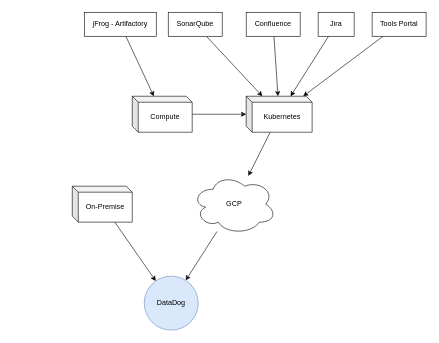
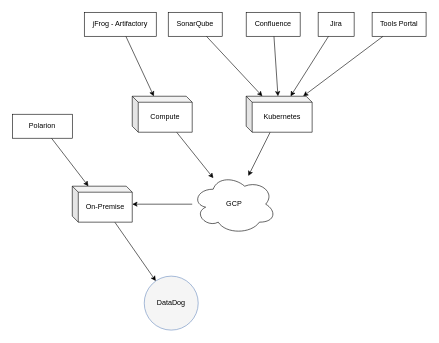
  <mxCell id="0" />
  <mxCell id="1" parent="0" />
- <mxCell id="2" value="DataDog" style="ellipse;whiteSpace=wrap;html=1;aspect=fixed;fillColor=#dae8fc;strokeColor=#6c8ebf;" vertex="1" parent="1"><mxGeometry x="240" y="460" width="90" height="90" as="geometry" /></mxCell>
- <mxCell id="3" style="rounded=0;orthogonalLoop=1;jettySize=auto;html=1;" edge="1" parent="1" source="4" target="2"><mxGeometry relative="1" as="geometry" /></mxCell>
+ <mxCell id="2" value="DataDog" style="ellipse;whiteSpace=wrap;html=1;aspect=fixed;fillColor=#f5f5f5;strokeColor=#6c8ebf;" vertex="1" parent="1"><mxGeometry x="240" y="460" width="90" height="90" as="geometry" /></mxCell>
+ <mxCell id="3" style="rounded=0;orthogonalLoop=1;jettySize=auto;html=1;" edge="1" parent="1" source="4" target="22"><mxGeometry relative="1" as="geometry" /></mxCell>
  <mxCell id="4" value="GCP" style="ellipse;shape=cloud;whiteSpace=wrap;html=1;" vertex="1" parent="1"><mxGeometry x="320" y="290" width="140" height="100" as="geometry" /></mxCell>
  <mxCell id="5" style="rounded=0;orthogonalLoop=1;jettySize=auto;html=1;" edge="1" parent="1" source="6" target="18"><mxGeometry relative="1" as="geometry" /></mxCell>
  <mxCell id="6" value="SonarQube" style="shape=label;whiteSpace=wrap;html=1;boundedLbl=1;backgroundOutline=1;darkOpacity=0.05;darkOpacity2=0.1;rounded=0;" vertex="1" parent="1"><mxGeometry x="280" y="20" width="90" height="40" as="geometry" /></mxCell>
  <mxCell id="7" style="rounded=0;orthogonalLoop=1;jettySize=auto;html=1;" edge="1" parent="1" source="8" target="18"><mxGeometry relative="1" as="geometry" /></mxCell>
  <mxCell id="8" value="Confluence" style="shape=label;whiteSpace=wrap;html=1;boundedLbl=1;backgroundOutline=1;darkOpacity=0.05;darkOpacity2=0.1;rounded=0;" vertex="1" parent="1"><mxGeometry x="410" y="20" width="90" height="40" as="geometry" /></mxCell>
  <mxCell id="9" style="rounded=0;orthogonalLoop=1;jettySize=auto;html=1;" edge="1" parent="1" source="10" target="18"><mxGeometry relative="1" as="geometry" /></mxCell>
  <mxCell id="10" value="Jira" style="shape=label;whiteSpace=wrap;html=1;boundedLbl=1;backgroundOutline=1;darkOpacity=0.05;darkOpacity2=0.1;rounded=0;" vertex="1" parent="1"><mxGeometry x="530" y="20" width="60" height="40" as="geometry" /></mxCell>
  <mxCell id="11" style="rounded=0;orthogonalLoop=1;jettySize=auto;html=1;" edge="1" parent="1" source="12" target="18"><mxGeometry relative="1" as="geometry" /></mxCell>
  <mxCell id="12" value="Tools Portal" style="shape=label;whiteSpace=wrap;html=1;boundedLbl=1;backgroundOutline=1;darkOpacity=0.05;darkOpacity2=0.1;rounded=0;" vertex="1" parent="1"><mxGeometry x="620" y="20" width="90" height="40" as="geometry" /></mxCell>
+ <mxCell id="13" style="rounded=0;orthogonalLoop=1;jettySize=auto;html=1;" edge="1" parent="1" source="14" target="22"><mxGeometry relative="1" as="geometry" /></mxCell>
+ <mxCell id="14" value="Polarion" style="shape=label;whiteSpace=wrap;html=1;boundedLbl=1;backgroundOutline=1;darkOpacity=0.05;darkOpacity2=0.1;rounded=0;" vertex="1" parent="1"><mxGeometry x="20" y="190" width="100" height="40" as="geometry" /></mxCell>
  <mxCell id="15" style="rounded=0;orthogonalLoop=1;jettySize=auto;html=1;" edge="1" parent="1" source="16" target="20"><mxGeometry relative="1" as="geometry" /></mxCell>
  <mxCell id="16" value="jFrog - Artifactory" style="shape=label;whiteSpace=wrap;html=1;boundedLbl=1;backgroundOutline=1;darkOpacity=0.05;darkOpacity2=0.1;rounded=0;" vertex="1" parent="1"><mxGeometry x="140" y="20" width="120" height="40" as="geometry" /></mxCell>
  <mxCell id="17" style="rounded=0;orthogonalLoop=1;jettySize=auto;html=1;" edge="1" parent="1" source="18" target="4"><mxGeometry relative="1" as="geometry" /></mxCell>
  <mxCell id="18" value="Kubernetes" style="shape=cube;whiteSpace=wrap;html=1;boundedLbl=1;backgroundOutline=1;darkOpacity=0.05;darkOpacity2=0.1;size=10;" vertex="1" parent="1"><mxGeometry x="410" y="160" width="110" height="60" as="geometry" /></mxCell>
- <mxCell id="19" style="rounded=0;orthogonalLoop=1;jettySize=auto;html=1;" edge="1" parent="1" source="20" target="18"><mxGeometry relative="1" as="geometry" /></mxCell>
+ <mxCell id="19" style="rounded=0;orthogonalLoop=1;jettySize=auto;html=1;" edge="1" parent="1" source="20" target="4"><mxGeometry relative="1" as="geometry" /></mxCell>
  <mxCell id="20" value="Compute" style="shape=cube;whiteSpace=wrap;html=1;boundedLbl=1;backgroundOutline=1;darkOpacity=0.05;darkOpacity2=0.1;size=10;" vertex="1" parent="1"><mxGeometry x="220" y="160" width="100" height="60" as="geometry" /></mxCell>
  <mxCell id="21" style="rounded=0;orthogonalLoop=1;jettySize=auto;html=1;" edge="1" parent="1" source="22" target="2"><mxGeometry relative="1" as="geometry" /></mxCell>
  <mxCell id="22" value="On-Premise" style="shape=cube;whiteSpace=wrap;html=1;boundedLbl=1;backgroundOutline=1;darkOpacity=0.05;darkOpacity2=0.1;size=10;" vertex="1" parent="1"><mxGeometry x="120" y="310" width="100" height="60" as="geometry" /></mxCell>
